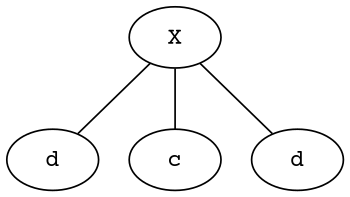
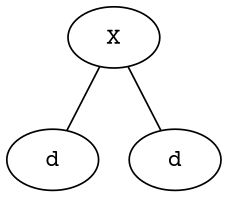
  graph {
    fontname="Courier Prime"
    node [fontname="Courier Prime"]
    edge [fontname="Courier Prime"]
    n1 [label=X]
    n2 [label=d]
-   n3 [label=c]
    n4 [label=d]
    n1 -- n2
-   n1 -- n3
    n1 -- n4
  }
